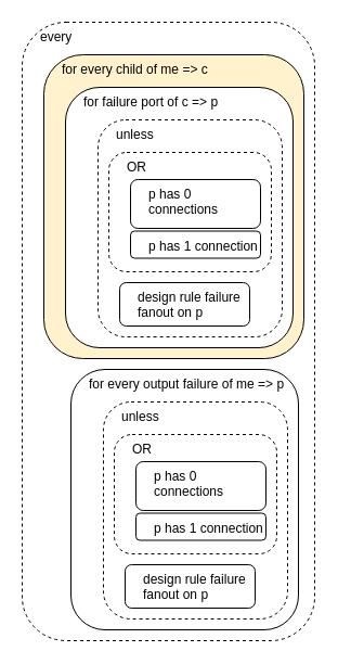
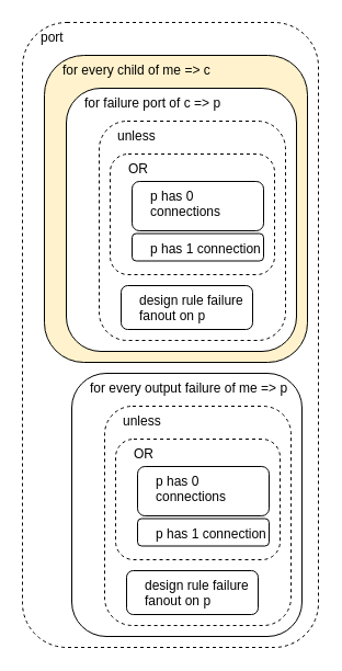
  <mxCell id="0" />
  <mxCell id="1" parent="0" />
- <mxCell id="2" value="every" style="rounded=1;whiteSpace=wrap;html=1;verticalAlign=top;spacingLeft=15;dashed=1;align=left;" vertex="1" parent="1"><mxGeometry x="20" y="20" width="270" height="570" as="geometry" /></mxCell>
+ <mxCell id="2" value="port" style="rounded=1;whiteSpace=wrap;html=1;verticalAlign=top;spacingLeft=15;dashed=1;align=left;" vertex="1" parent="1"><mxGeometry x="20" y="20" width="270" height="570" as="geometry" /></mxCell>
  <mxCell id="3" value="for every child of me =&amp;gt; c" style="rounded=1;whiteSpace=wrap;html=1;verticalAlign=top;spacingLeft=15;align=left;fillColor=#fff2cc;" vertex="1" parent="1"><mxGeometry x="40" y="50" width="240" height="280" as="geometry" /></mxCell>
  <mxCell id="4" value="for failure port of c =&amp;gt; p" style="rounded=1;whiteSpace=wrap;html=1;verticalAlign=top;spacingLeft=15;align=left;" vertex="1" parent="1"><mxGeometry x="60" y="80" width="210" height="240" as="geometry" /></mxCell>
  <mxCell id="5" value="unless" style="rounded=1;whiteSpace=wrap;html=1;verticalAlign=top;spacingLeft=15;dashed=1;align=left;" vertex="1" parent="1"><mxGeometry x="90" y="110" width="170" height="200" as="geometry" /></mxCell>
  <mxCell id="6" value="design rule failure&amp;nbsp;&lt;br&gt;fanout on p" style="rounded=1;whiteSpace=wrap;html=1;verticalAlign=top;spacingLeft=15;align=left;" vertex="1" parent="1"><mxGeometry x="110" y="260" width="120" height="40" as="geometry" /></mxCell>
  <mxCell id="7" value="OR" style="rounded=1;whiteSpace=wrap;html=1;verticalAlign=top;spacingLeft=15;dashed=1;align=left;" vertex="1" parent="1"><mxGeometry x="100" y="140" width="150" height="110" as="geometry" /></mxCell>
  <mxCell id="8" value="p has 0 connections" style="rounded=1;whiteSpace=wrap;html=1;verticalAlign=top;spacingLeft=15;align=left;" vertex="1" parent="1"><mxGeometry x="120" y="165" width="120" height="45" as="geometry" /></mxCell>
  <mxCell id="9" value="p has 1 connection" style="rounded=1;whiteSpace=wrap;html=1;verticalAlign=top;spacingLeft=15;align=left;" vertex="1" parent="1"><mxGeometry x="120" y="212.5" width="120" height="25" as="geometry" /></mxCell>
  <mxCell id="10" value="for every output failure of me =&amp;gt; p" style="rounded=1;whiteSpace=wrap;html=1;verticalAlign=top;spacingLeft=15;align=left;" vertex="1" parent="1"><mxGeometry x="65" y="340" width="210" height="240" as="geometry" /></mxCell>
  <mxCell id="11" value="unless" style="rounded=1;whiteSpace=wrap;html=1;verticalAlign=top;spacingLeft=15;dashed=1;align=left;" vertex="1" parent="1"><mxGeometry x="95" y="370" width="170" height="200" as="geometry" /></mxCell>
  <mxCell id="12" value="design rule failure&amp;nbsp;&lt;br&gt;fanout on p" style="rounded=1;whiteSpace=wrap;html=1;verticalAlign=top;spacingLeft=15;align=left;" vertex="1" parent="1"><mxGeometry x="115" y="520" width="120" height="40" as="geometry" /></mxCell>
  <mxCell id="13" value="OR" style="rounded=1;whiteSpace=wrap;html=1;verticalAlign=top;spacingLeft=15;dashed=1;align=left;" vertex="1" parent="1"><mxGeometry x="105" y="400" width="150" height="110" as="geometry" /></mxCell>
  <mxCell id="14" value="p has 0 connections" style="rounded=1;whiteSpace=wrap;html=1;verticalAlign=top;spacingLeft=15;align=left;" vertex="1" parent="1"><mxGeometry x="125" y="425" width="120" height="45" as="geometry" /></mxCell>
  <mxCell id="15" value="p has 1 connection" style="rounded=1;whiteSpace=wrap;html=1;verticalAlign=top;spacingLeft=15;align=left;" vertex="1" parent="1"><mxGeometry x="125" y="472.5" width="120" height="25" as="geometry" /></mxCell>
